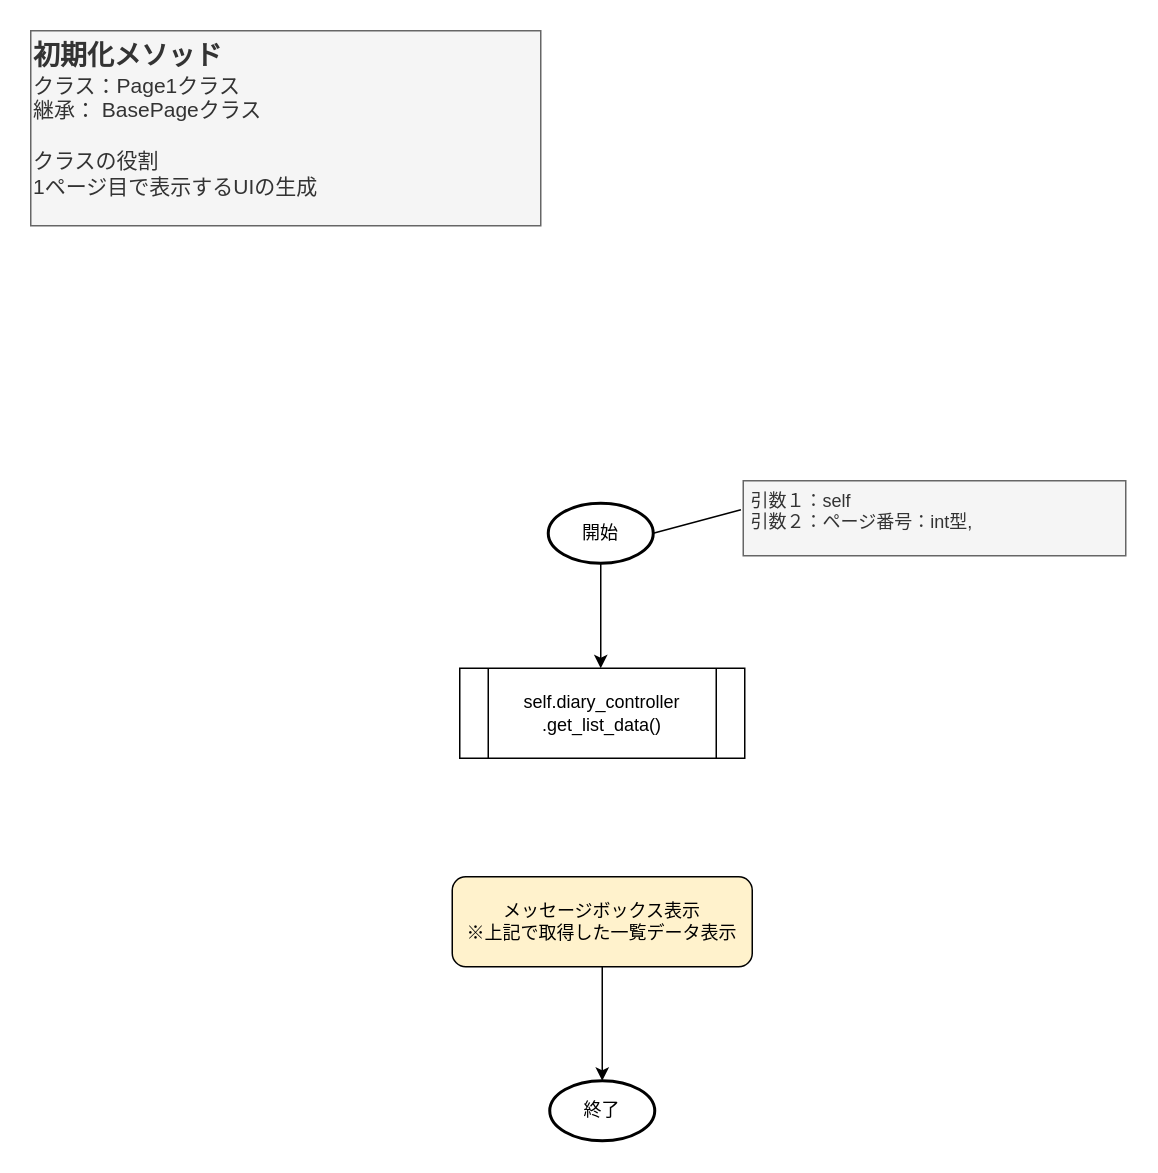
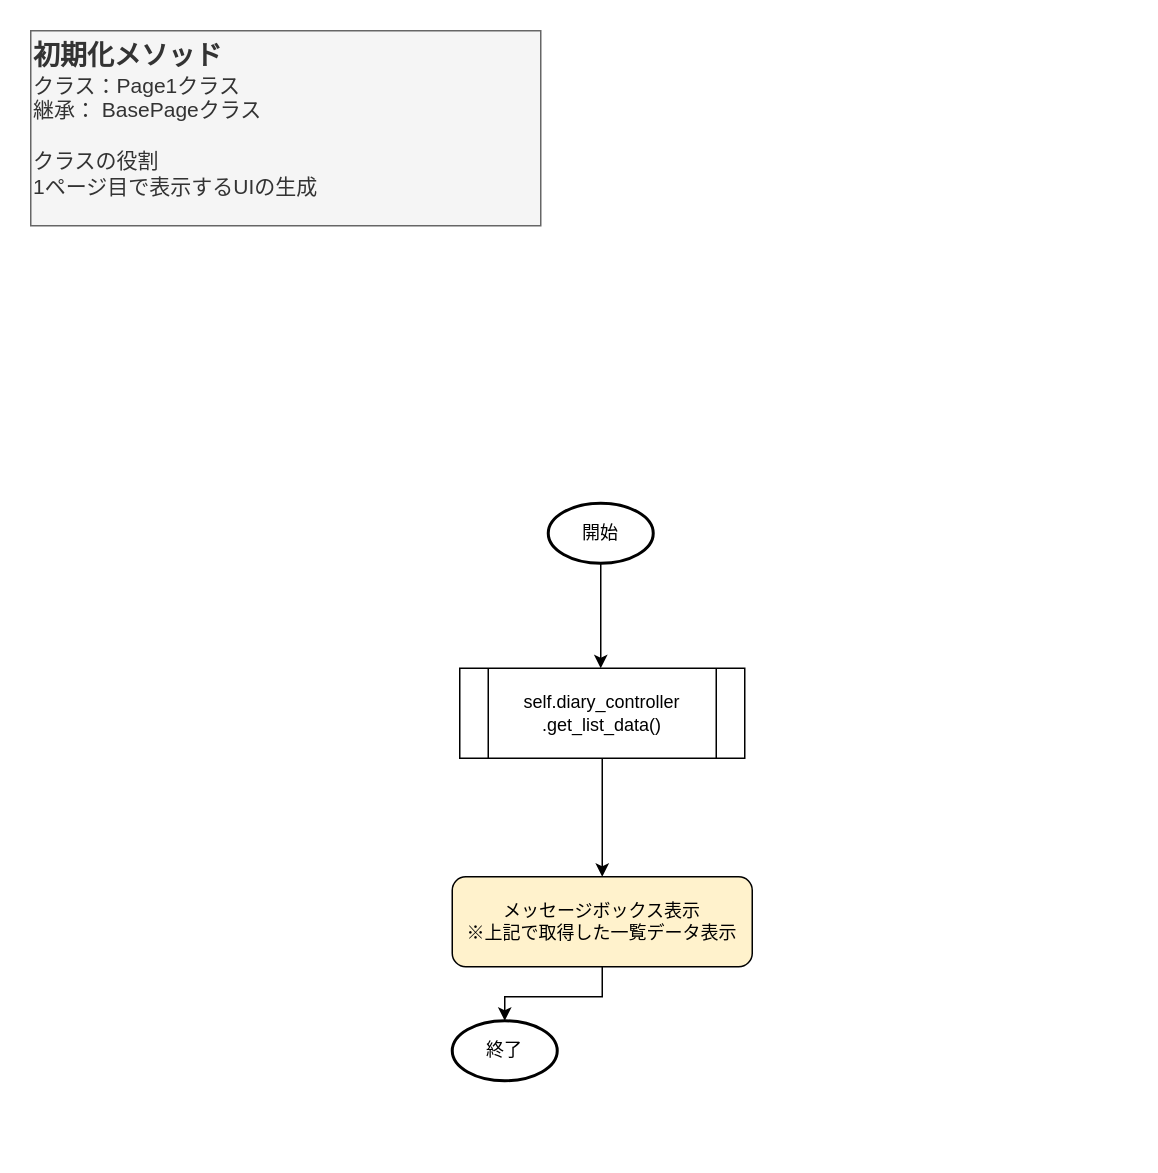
  <mxCell id="0" />
  <mxCell id="1" parent="0" />
  <mxCell id="2" value="" style="edgeStyle=orthogonalEdgeStyle;rounded=0;orthogonalLoop=1;jettySize=auto;html=1;" parent="1" source="3" edge="1"><mxGeometry relative="1" as="geometry"><mxPoint x="400" y="445" as="targetPoint" /></mxGeometry></mxCell>
  <mxCell id="3" value="開始" style="strokeWidth=2;html=1;shape=mxgraph.flowchart.start_1;whiteSpace=wrap;" parent="1" vertex="1"><mxGeometry x="365" y="335" width="70" height="40" as="geometry" /></mxCell>
  <mxCell id="4" value="&lt;b style=&quot;&quot;&gt;&lt;font style=&quot;&quot;&gt;&lt;font style=&quot;font-size: 18px;&quot;&gt;初期化メソッド&lt;/font&gt;&lt;/font&gt;&lt;/b&gt;&lt;div&gt;&lt;font style=&quot;font-size: 14px;&quot;&gt;クラス：Page1クラス&lt;/font&gt;&lt;/div&gt;&lt;div&gt;&lt;div style=&quot;font-size: 14px;&quot;&gt;&lt;font style=&quot;font-size: 14px;&quot;&gt;継承： BasePageクラス&lt;/font&gt;&lt;/div&gt;&lt;/div&gt;&lt;div style=&quot;font-size: 14px;&quot;&gt;&lt;font style=&quot;font-size: 14px;&quot;&gt;&lt;br&gt;&lt;/font&gt;&lt;/div&gt;&lt;div style=&quot;font-size: 14px;&quot;&gt;&lt;font style=&quot;font-size: 14px;&quot;&gt;クラスの役割&lt;/font&gt;&lt;/div&gt;&lt;div style=&quot;font-size: 14px;&quot;&gt;1ページ目で表示するUIの生成&lt;/div&gt;&lt;div style=&quot;font-size: 14px;&quot;&gt;&lt;br&gt;&lt;/div&gt;" style="text;html=1;align=left;verticalAlign=top;whiteSpace=wrap;rounded=0;fillColor=#f5f5f5;fontColor=#333333;strokeColor=#666666;" parent="1" vertex="1"><mxGeometry x="20" y="20" width="340" height="130" as="geometry" /></mxCell>
- <mxCell id="5" style="rounded=0;orthogonalLoop=1;jettySize=auto;html=1;entryX=1;entryY=0.5;entryDx=0;entryDy=0;exitX=-0.006;exitY=0.387;exitDx=0;exitDy=0;exitPerimeter=0;endArrow=none;endFill=0;entryPerimeter=0;" parent="1" source="6" target="3" edge="1"><mxGeometry relative="1" as="geometry"><mxPoint x="435" y="315" as="targetPoint" /></mxGeometry></mxCell>
- <mxCell id="6" value="&amp;nbsp;引数１：self&lt;div&gt;&amp;nbsp;引数２：ページ番号：int型&lt;span style=&quot;background-color: initial;&quot;&gt;,&lt;/span&gt;&lt;/div&gt;" style="text;html=1;align=left;verticalAlign=top;whiteSpace=wrap;rounded=0;fillColor=#f5f5f5;fontColor=#333333;strokeColor=#666666;" parent="1" vertex="1"><mxGeometry x="495" y="320" width="255" height="50" as="geometry" /></mxCell>
- <mxCell id="7" value="終了" style="strokeWidth=2;html=1;shape=mxgraph.flowchart.start_1;whiteSpace=wrap;" parent="1" vertex="1"><mxGeometry x="366" y="720" width="70" height="40" as="geometry" /></mxCell>
+ <mxCell id="7" value="終了" style="strokeWidth=2;html=1;shape=mxgraph.flowchart.start_1;whiteSpace=wrap;" parent="1" vertex="1"><mxGeometry x="301" y="680" width="70" height="40" as="geometry" /></mxCell>
  <mxCell id="8" value="" style="edgeStyle=orthogonalEdgeStyle;rounded=0;orthogonalLoop=1;jettySize=auto;html=1;" parent="1" source="9" target="7" edge="1"><mxGeometry relative="1" as="geometry" /></mxCell>
  <mxCell id="9" value="メッセージボックス表示&lt;div&gt;※上記で取得した一覧データ表示&lt;/div&gt;" style="rounded=1;whiteSpace=wrap;html=1;fillColor=#fff2cc;" parent="1" vertex="1"><mxGeometry x="301" y="584" width="200" height="60" as="geometry" /></mxCell>
+ <mxCell id="10" value="" style="edgeStyle=orthogonalEdgeStyle;rounded=0;orthogonalLoop=1;jettySize=auto;html=1;" parent="1" source="11" target="9" edge="1"><mxGeometry relative="1" as="geometry" /></mxCell>
  <mxCell id="11" value="self.diary_controller&lt;br&gt;.get_list_data()" style="shape=process;whiteSpace=wrap;html=1;backgroundOutline=1;" parent="1" vertex="1"><mxGeometry x="306" y="445" width="190" height="60" as="geometry" /></mxCell>
